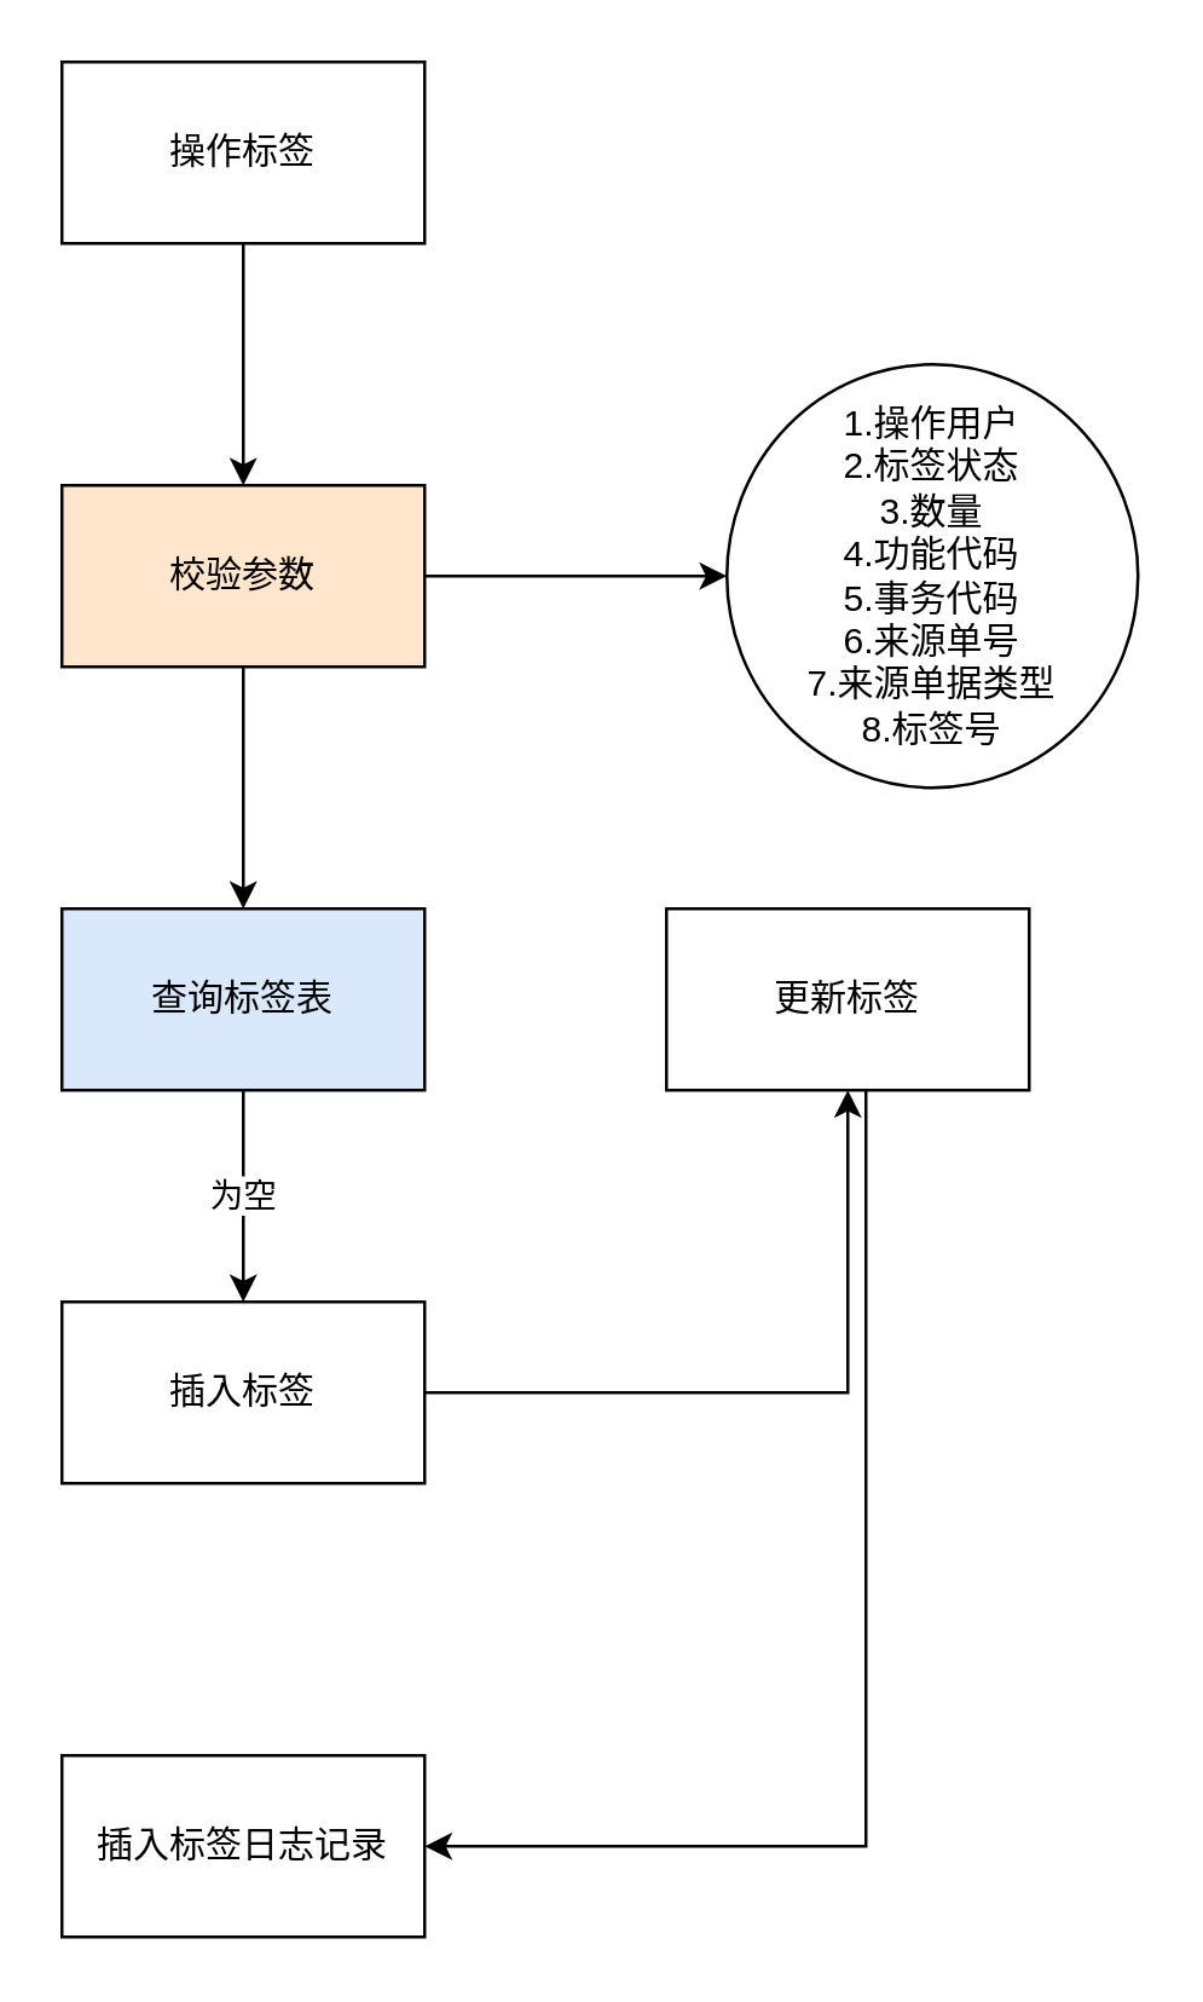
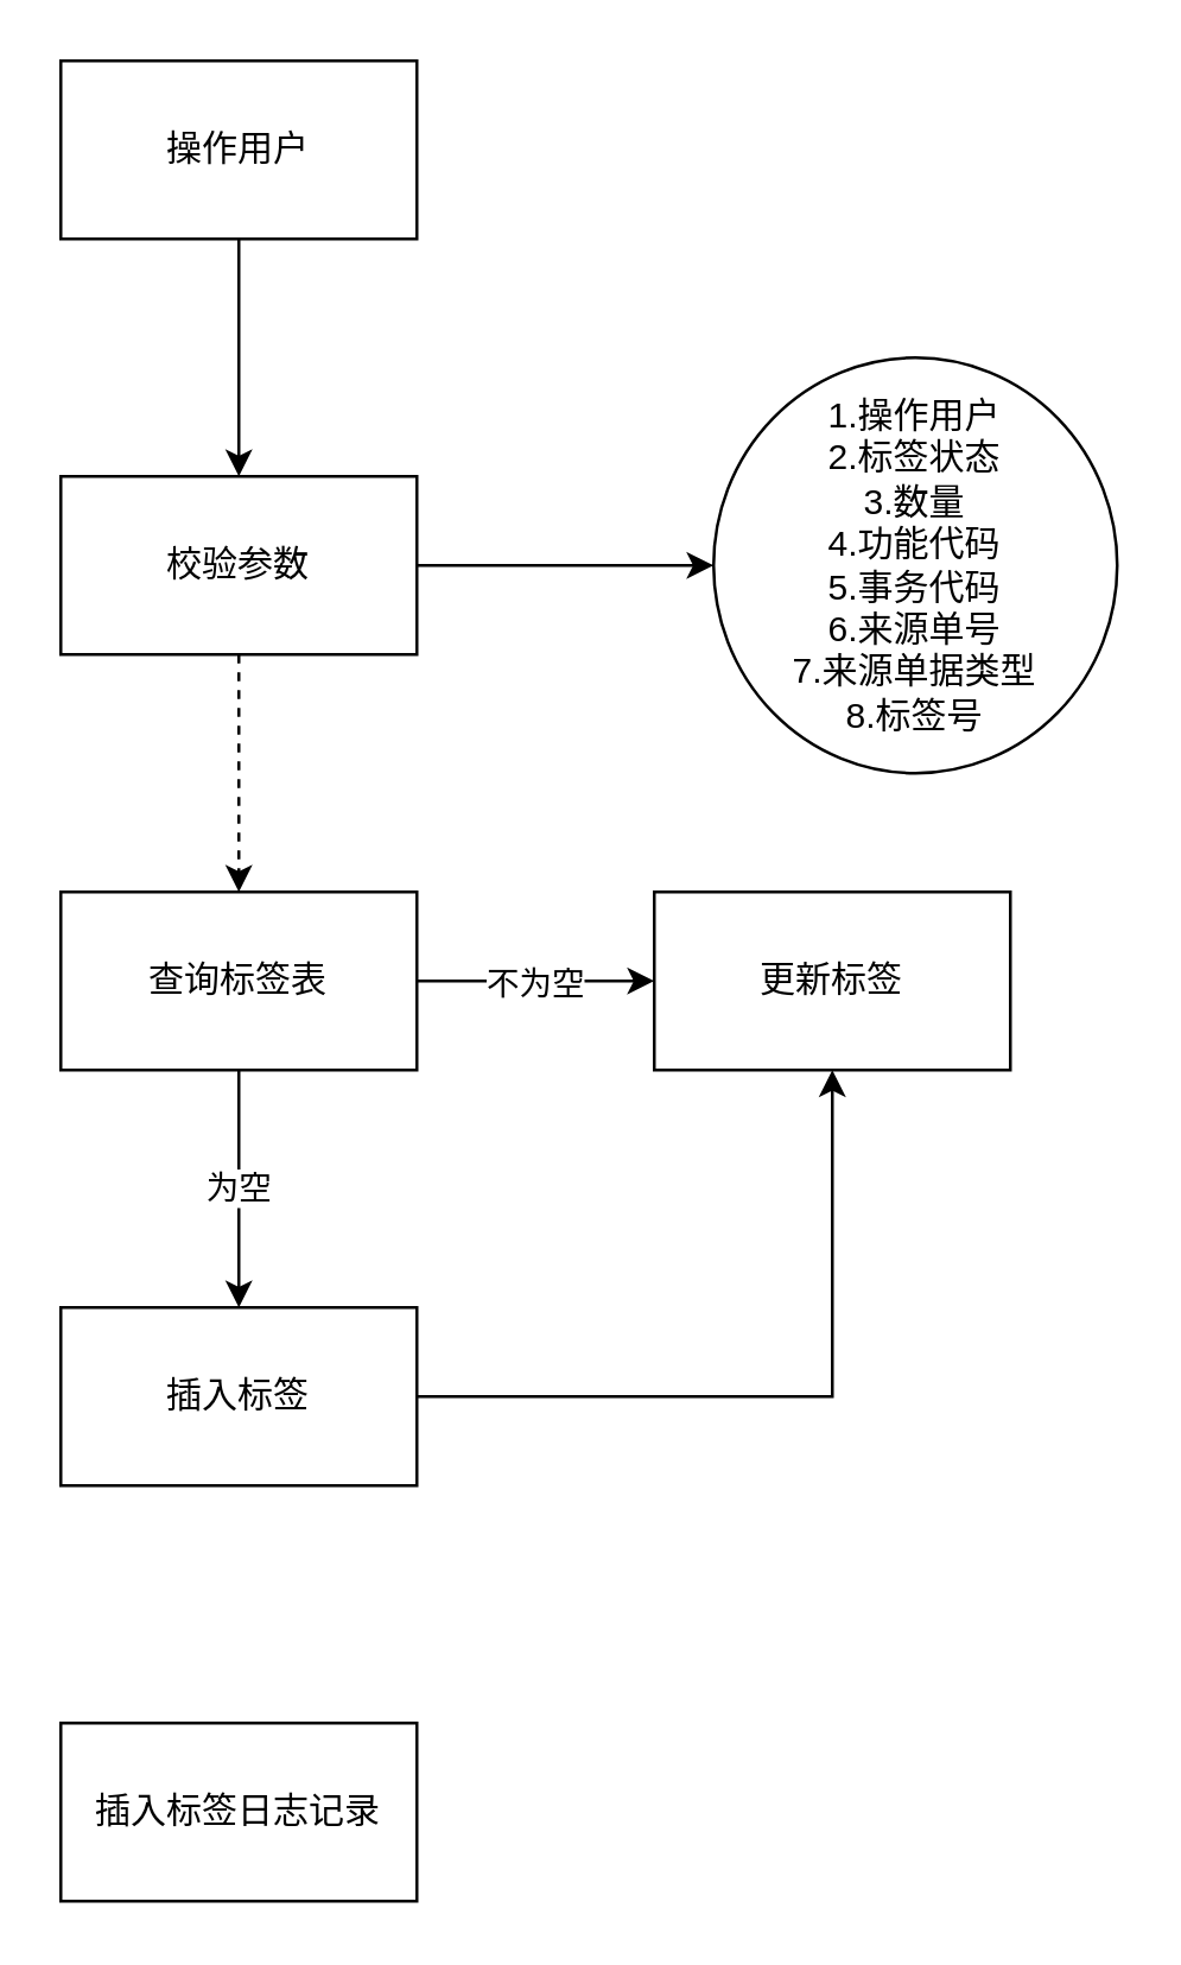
  <mxCell id="0" />
  <mxCell id="1" parent="0" />
  <mxCell id="2" value="" style="edgeStyle=orthogonalEdgeStyle;rounded=0;orthogonalLoop=1;jettySize=auto;html=1;" edge="1" parent="1" source="3" target="6"><mxGeometry relative="1" as="geometry" /></mxCell>
- <mxCell id="3" value="操作标签" style="rounded=0;whiteSpace=wrap;html=1;" vertex="1" parent="1"><mxGeometry x="20" y="20" width="120" height="60" as="geometry" /></mxCell>
+ <mxCell id="3" value="操作用户" style="rounded=0;whiteSpace=wrap;html=1;" vertex="1" parent="1"><mxGeometry x="20" y="20" width="120" height="60" as="geometry" /></mxCell>
  <mxCell id="4" value="" style="edgeStyle=orthogonalEdgeStyle;rounded=0;orthogonalLoop=1;jettySize=auto;html=1;" edge="1" parent="1" source="6" target="7"><mxGeometry relative="1" as="geometry" /></mxCell>
- <mxCell id="5" value="" style="edgeStyle=orthogonalEdgeStyle;rounded=0;orthogonalLoop=1;jettySize=auto;html=1;" edge="1" parent="1" source="6" target="12"><mxGeometry relative="1" as="geometry" /></mxCell>
- <mxCell id="6" value="校验参数" style="whiteSpace=wrap;html=1;rounded=0;fillColor=#ffe6cc;" vertex="1" parent="1"><mxGeometry x="20" y="160" width="120" height="60" as="geometry" /></mxCell>
+ <mxCell id="5" value="" style="edgeStyle=orthogonalEdgeStyle;rounded=0;orthogonalLoop=1;jettySize=auto;html=1;dashed=1;" edge="1" parent="1" source="6" target="12"><mxGeometry relative="1" as="geometry" /></mxCell>
+ <mxCell id="6" value="校验参数" style="whiteSpace=wrap;html=1;rounded=0;" vertex="1" parent="1"><mxGeometry x="20" y="160" width="120" height="60" as="geometry" /></mxCell>
  <mxCell id="7" value="1.操作用户&lt;div&gt;2.标签状态&lt;/div&gt;&lt;div&gt;3.数量&lt;/div&gt;&lt;div&gt;4.功能代码&lt;/div&gt;&lt;div&gt;5.事务代码&lt;/div&gt;&lt;div&gt;6.来源单号&lt;/div&gt;&lt;div&gt;7.来源单据类型&lt;/div&gt;&lt;div&gt;8.标签号&lt;/div&gt;" style="ellipse;whiteSpace=wrap;html=1;rounded=0;" vertex="1" parent="1"><mxGeometry x="240" y="120" width="136" height="140" as="geometry" /></mxCell>
  <mxCell id="8" value="" style="edgeStyle=orthogonalEdgeStyle;rounded=0;orthogonalLoop=1;jettySize=auto;html=1;" edge="1" parent="1" source="12" target="14"><mxGeometry relative="1" as="geometry" /></mxCell>
  <mxCell id="9" value="为空" style="edgeLabel;html=1;align=center;verticalAlign=middle;resizable=0;points=[];" vertex="1" connectable="0" parent="8"><mxGeometry x="-0.025" y="-1" relative="1" as="geometry"><mxPoint as="offset" /></mxGeometry></mxCell>
- <mxCell id="12" value="查询标签表" style="whiteSpace=wrap;html=1;rounded=0;fillColor=#dae8fc;" vertex="1" parent="1"><mxGeometry x="20" y="300" width="120" height="60" as="geometry" /></mxCell>
+ <mxCell id="10" value="" style="edgeStyle=orthogonalEdgeStyle;rounded=0;orthogonalLoop=1;jettySize=auto;html=1;" edge="1" parent="1" source="12" target="16"><mxGeometry relative="1" as="geometry" /></mxCell>
+ <mxCell id="11" value="不为空" style="edgeLabel;html=1;align=center;verticalAlign=middle;resizable=0;points=[];" vertex="1" connectable="0" parent="10"><mxGeometry x="-0.025" relative="1" as="geometry"><mxPoint as="offset" /></mxGeometry></mxCell>
+ <mxCell id="12" value="查询标签表" style="whiteSpace=wrap;html=1;rounded=0;" vertex="1" parent="1"><mxGeometry x="20" y="300" width="120" height="60" as="geometry" /></mxCell>
  <mxCell id="13" value="" style="edgeStyle=orthogonalEdgeStyle;rounded=0;orthogonalLoop=1;jettySize=auto;html=1;" edge="1" parent="1" source="14" target="16"><mxGeometry relative="1" as="geometry" /></mxCell>
- <mxCell id="14" value="插入标签" style="whiteSpace=wrap;html=1;rounded=0;" vertex="1" parent="1"><mxGeometry x="20" y="430" width="120" height="60" as="geometry" /></mxCell>
- <mxCell id="15" style="edgeStyle=orthogonalEdgeStyle;rounded=0;orthogonalLoop=1;jettySize=auto;html=1;entryX=1;entryY=0.5;entryDx=0;entryDy=0;" edge="1" parent="1" source="16" target="17"><mxGeometry relative="1" as="geometry"><Array as="points"><mxPoint x="286" y="610" /></Array></mxGeometry></mxCell>
+ <mxCell id="14" value="插入标签" style="whiteSpace=wrap;html=1;rounded=0;" vertex="1" parent="1"><mxGeometry x="20" y="440" width="120" height="60" as="geometry" /></mxCell>
  <mxCell id="16" value="更新标签" style="whiteSpace=wrap;html=1;rounded=0;" vertex="1" parent="1"><mxGeometry x="220" y="300" width="120" height="60" as="geometry" /></mxCell>
  <mxCell id="17" value="插入标签日志记录" style="whiteSpace=wrap;html=1;rounded=0;" vertex="1" parent="1"><mxGeometry x="20" y="580" width="120" height="60" as="geometry" /></mxCell>
